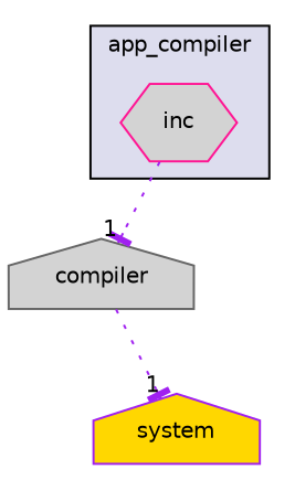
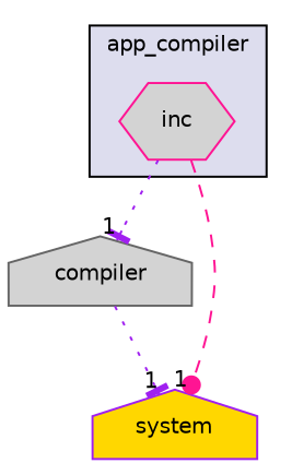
  digraph {
    compound=true
    node [fillcolor=lightgrey fontname=Helvetica fontsize=10 shape=house style=filled]
    edge [arrowhead=tee color=purple headlabel=1 labeldistance=1.5 labelfontname=Helvetica labelfontsize=10 style=dotted]
    n1 [color=deeppink label=inc pencolor=black shape=hexagon]
    n2 [color=gray40 label=compiler]
    n3 [color=purple fillcolor=gold label=system]
    subgraph cluster_1 {
      bgcolor="#ddddee"
      fontname=Helvetica
      fontsize=10
      label=app_compiler
      pencolor=black
      n1
    }
    n1 -> n2
+   n1 -> n3 [arrowhead=dot color=deeppink style=dashed]
    n2 -> n3
  }
